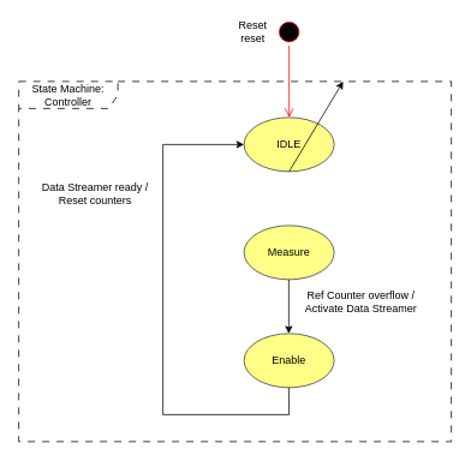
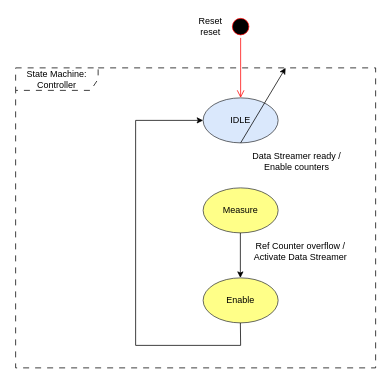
  <mxCell id="0" />
  <mxCell id="1" parent="0" />
  <mxCell id="2" value="" style="ellipse;html=1;shape=startState;fillColor=#000000;strokeColor=#ff0000;" parent="1" vertex="1"><mxGeometry x="305" y="20" width="30" height="30" as="geometry" /></mxCell>
  <mxCell id="3" value="" style="edgeStyle=orthogonalEdgeStyle;html=1;verticalAlign=bottom;endArrow=open;endSize=8;strokeColor=#ff0000;rounded=0;" parent="1" source="2" edge="1"><mxGeometry relative="1" as="geometry"><mxPoint x="320" y="130" as="targetPoint" /></mxGeometry></mxCell>
  <mxCell id="4" value="Measure" style="ellipse;whiteSpace=wrap;html=1;fillColor=#ffff88;strokeColor=#36393d;" parent="1" vertex="1"><mxGeometry x="270" y="250" width="100" height="60" as="geometry" /></mxCell>
- <mxCell id="5" value="IDLE" style="ellipse;whiteSpace=wrap;html=1;fillColor=#ffff88;strokeColor=#36393d;" parent="1" vertex="1"><mxGeometry x="270" y="130" width="100" height="60" as="geometry" /></mxCell>
+ <mxCell id="5" value="IDLE" style="ellipse;whiteSpace=wrap;html=1;fillColor=#dae8fc;strokeColor=#36393d;" parent="1" vertex="1"><mxGeometry x="270" y="130" width="100" height="60" as="geometry" /></mxCell>
  <mxCell id="6" value="Enable" style="ellipse;whiteSpace=wrap;html=1;fillColor=#ffff88;strokeColor=#36393d;" parent="1" vertex="1"><mxGeometry x="270" y="370" width="100" height="60" as="geometry" /></mxCell>
  <mxCell id="7" value="" style="endArrow=classic;html=1;rounded=0;exitX=0.5;exitY=1;exitDx=0;exitDy=0;" parent="1" source="5" target="13" edge="1"><mxGeometry width="50" height="50" relative="1" as="geometry"><mxPoint x="420" y="300" as="sourcePoint" /><mxPoint x="470" y="250" as="targetPoint" /></mxGeometry></mxCell>
  <mxCell id="8" value="" style="endArrow=classic;html=1;rounded=0;exitX=0.5;exitY=1;exitDx=0;exitDy=0;entryX=0.5;entryY=0;entryDx=0;entryDy=0;" parent="1" edge="1"><mxGeometry width="50" height="50" relative="1" as="geometry"><mxPoint x="319.66" y="310" as="sourcePoint" /><mxPoint x="319.66" y="370" as="targetPoint" /></mxGeometry></mxCell>
  <mxCell id="9" value="" style="endArrow=classic;html=1;rounded=0;exitX=0.5;exitY=1;exitDx=0;exitDy=0;entryX=0;entryY=0.5;entryDx=0;entryDy=0;" parent="1" target="5" edge="1"><mxGeometry width="50" height="50" relative="1" as="geometry"><mxPoint x="319.66" y="430" as="sourcePoint" /><mxPoint x="180" y="160" as="targetPoint" /><Array as="points"><mxPoint x="320" y="460" /><mxPoint x="180" y="460" /><mxPoint x="180" y="160" /></Array></mxGeometry></mxCell>
+ <mxCell id="10" value="Data Streamer ready / Enable counters" style="text;html=1;align=center;verticalAlign=middle;whiteSpace=wrap;rounded=0;" parent="1" vertex="1"><mxGeometry x="320" y="200" width="150" height="30" as="geometry" /></mxCell>
  <mxCell id="11" value="Ref Counter overflow / Activate Data Streamer" style="text;html=1;align=center;verticalAlign=middle;whiteSpace=wrap;rounded=0;" parent="1" vertex="1"><mxGeometry x="320" y="320" width="160" height="30" as="geometry" /></mxCell>
- <mxCell id="12" value="Data Streamer ready / Reset counters" style="text;html=1;align=center;verticalAlign=middle;whiteSpace=wrap;rounded=0;" parent="1" vertex="1"><mxGeometry x="30" y="200" width="150" height="30" as="geometry" /></mxCell>
  <mxCell id="13" value="State Machine: Controller" style="shape=umlFrame;whiteSpace=wrap;html=1;pointerEvents=0;width=110;height=30;fillColor=none;dashed=1;dashPattern=8 8;" parent="1" vertex="1"><mxGeometry x="20" y="90" width="480" height="400" as="geometry" /></mxCell>
  <mxCell id="14" value="Reset reset" style="text;html=1;align=center;verticalAlign=middle;whiteSpace=wrap;rounded=0;" parent="1" vertex="1"><mxGeometry x="250" y="20" width="60" height="30" as="geometry" /></mxCell>
